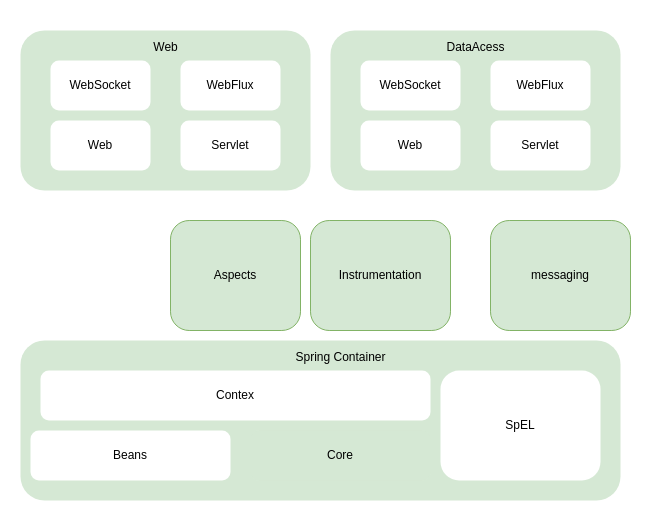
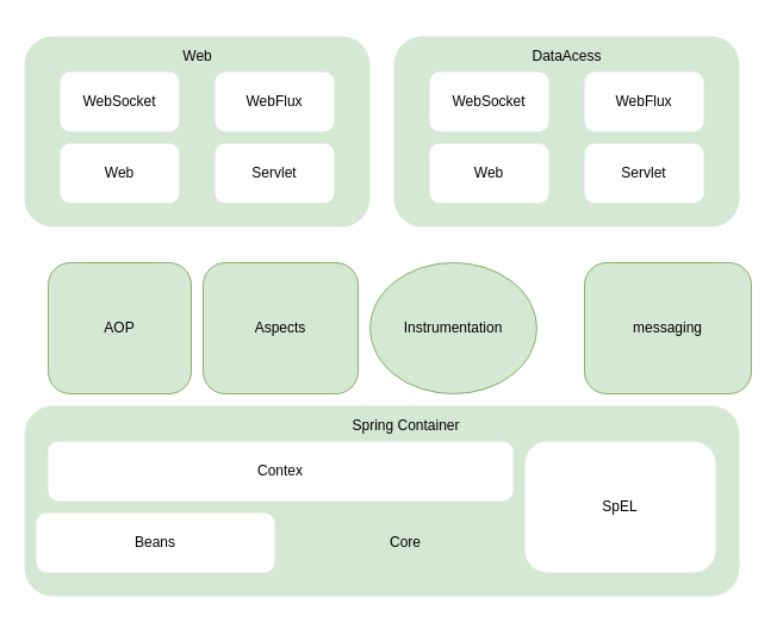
  <mxCell id="0" />
  <mxCell id="1" parent="0" />
  <mxCell id="2" value="&lt;p&gt;&lt;br&gt;&lt;/p&gt;" style="rounded=1;whiteSpace=wrap;html=1;fillColor=#d5e8d4;strokeColor=none;" vertex="1" parent="1"><mxGeometry x="20" y="340" width="600" height="160" as="geometry" /></mxCell>
  <mxCell id="3" value="&lt;p style=&quot;border-color: var(--border-color);&quot;&gt;Spring Container&lt;/p&gt;&lt;p style=&quot;border-color: var(--border-color);&quot;&gt;&lt;br style=&quot;border-color: var(--border-color);&quot;&gt;&lt;/p&gt;" style="text;html=1;align=center;verticalAlign=middle;resizable=0;points=[];autosize=1;strokeColor=none;fillColor=none;" vertex="1" parent="1"><mxGeometry x="285" y="330" width="110" height="80" as="geometry" /></mxCell>
  <mxCell id="4" value="&lt;p&gt;Beans&lt;/p&gt;" style="rounded=1;whiteSpace=wrap;html=1;strokeColor=none;arcSize=17;" vertex="1" parent="1"><mxGeometry x="30" y="430" width="200" height="50" as="geometry" /></mxCell>
  <mxCell id="5" value="&lt;p&gt;Core&lt;/p&gt;" style="rounded=1;whiteSpace=wrap;html=1;strokeColor=none;arcSize=17;fillColor=#d5e8d4;" vertex="1" parent="1"><mxGeometry x="250" y="430" width="180" height="50" as="geometry" /></mxCell>
  <mxCell id="6" value="&lt;p&gt;Contex&lt;/p&gt;" style="rounded=1;whiteSpace=wrap;html=1;strokeColor=none;arcSize=17;" vertex="1" parent="1"><mxGeometry x="40" y="370" width="390" height="50" as="geometry" /></mxCell>
  <mxCell id="7" value="&lt;p&gt;SpEL&lt;br&gt;&lt;/p&gt;" style="rounded=1;whiteSpace=wrap;html=1;strokeColor=none;arcSize=17;" vertex="1" parent="1"><mxGeometry x="440" y="370" width="160" height="110" as="geometry" /></mxCell>
+ <mxCell id="8" value="&lt;p&gt;AOP&lt;br&gt;&lt;/p&gt;" style="rounded=1;whiteSpace=wrap;html=1;strokeColor=#82b366;arcSize=17;fillColor=#d5e8d4;" vertex="1" parent="1"><mxGeometry x="40" y="220" width="120" height="110" as="geometry" /></mxCell>
  <mxCell id="9" value="&lt;p&gt;Aspects&lt;br&gt;&lt;/p&gt;" style="rounded=1;whiteSpace=wrap;html=1;strokeColor=#82b366;arcSize=17;fillColor=#d5e8d4;" vertex="1" parent="1"><mxGeometry x="170" y="220" width="130" height="110" as="geometry" /></mxCell>
- <mxCell id="10" value="&lt;p&gt;Instrumentation&lt;br&gt;&lt;/p&gt;" style="rounded=1;whiteSpace=wrap;html=1;strokeColor=#82b366;arcSize=17;fillColor=#d5e8d4;" vertex="1" parent="1"><mxGeometry x="310" y="220" width="140" height="110" as="geometry" /></mxCell>
+ <mxCell id="10" value="&lt;p&gt;Instrumentation&lt;br&gt;&lt;/p&gt;" style="ellipse;whiteSpace=wrap;html=1;strokeColor=#82b366;arcSize=17;fillColor=#d5e8d4;" vertex="1" parent="1"><mxGeometry x="310" y="220" width="140" height="110" as="geometry" /></mxCell>
  <mxCell id="11" value="&lt;p&gt;messaging&lt;br&gt;&lt;/p&gt;" style="rounded=1;whiteSpace=wrap;html=1;strokeColor=#82b366;arcSize=17;fillColor=#d5e8d4;" vertex="1" parent="1"><mxGeometry x="490" y="220" width="140" height="110" as="geometry" /></mxCell>
  <mxCell id="12" value="&lt;p&gt;&lt;br&gt;&lt;/p&gt;" style="rounded=1;whiteSpace=wrap;html=1;fillColor=#d5e8d4;strokeColor=none;" vertex="1" parent="1"><mxGeometry x="20" y="30" width="290" height="160" as="geometry" /></mxCell>
  <mxCell id="13" value="&lt;p&gt;Web&lt;/p&gt;" style="rounded=1;whiteSpace=wrap;html=1;strokeColor=none;arcSize=17;" vertex="1" parent="1"><mxGeometry x="50" y="120" width="100" height="50" as="geometry" /></mxCell>
  <mxCell id="14" value="&lt;p style=&quot;border-color: var(--border-color);&quot;&gt;Web&lt;/p&gt;&lt;p style=&quot;border-color: var(--border-color);&quot;&gt;&lt;br style=&quot;border-color: var(--border-color);&quot;&gt;&lt;/p&gt;" style="text;html=1;align=center;verticalAlign=middle;resizable=0;points=[];autosize=1;strokeColor=none;fillColor=none;" vertex="1" parent="1"><mxGeometry x="140" y="20" width="50" height="80" as="geometry" /></mxCell>
  <mxCell id="15" value="&lt;p&gt;WebSocket&lt;/p&gt;" style="rounded=1;whiteSpace=wrap;html=1;strokeColor=none;arcSize=17;" vertex="1" parent="1"><mxGeometry x="50" y="60" width="100" height="50" as="geometry" /></mxCell>
  <mxCell id="16" value="&lt;p&gt;WebFlux&lt;/p&gt;" style="rounded=1;whiteSpace=wrap;html=1;strokeColor=none;arcSize=17;" vertex="1" parent="1"><mxGeometry x="180" y="60" width="100" height="50" as="geometry" /></mxCell>
  <mxCell id="17" value="&lt;p&gt;Servlet&lt;/p&gt;" style="rounded=1;whiteSpace=wrap;html=1;strokeColor=none;arcSize=17;" vertex="1" parent="1"><mxGeometry x="180" y="120" width="100" height="50" as="geometry" /></mxCell>
  <mxCell id="18" value="&lt;p&gt;&lt;br&gt;&lt;/p&gt;" style="rounded=1;whiteSpace=wrap;html=1;fillColor=#d5e8d4;strokeColor=none;" vertex="1" parent="1"><mxGeometry x="330" y="30" width="290" height="160" as="geometry" /></mxCell>
  <mxCell id="19" value="&lt;p&gt;Web&lt;/p&gt;" style="rounded=1;whiteSpace=wrap;html=1;strokeColor=none;arcSize=17;" vertex="1" parent="1"><mxGeometry x="360" y="120" width="100" height="50" as="geometry" /></mxCell>
  <mxCell id="20" value="&lt;p style=&quot;border-color: var(--border-color);&quot;&gt;DataAcess&lt;/p&gt;&lt;p style=&quot;border-color: var(--border-color);&quot;&gt;&lt;br style=&quot;border-color: var(--border-color);&quot;&gt;&lt;/p&gt;" style="text;html=1;align=center;verticalAlign=middle;resizable=0;points=[];autosize=1;strokeColor=none;fillColor=none;" vertex="1" parent="1"><mxGeometry x="435" y="20" width="80" height="80" as="geometry" /></mxCell>
  <mxCell id="21" value="&lt;p&gt;WebSocket&lt;/p&gt;" style="rounded=1;whiteSpace=wrap;html=1;strokeColor=none;arcSize=17;" vertex="1" parent="1"><mxGeometry x="360" y="60" width="100" height="50" as="geometry" /></mxCell>
  <mxCell id="22" value="&lt;p&gt;WebFlux&lt;/p&gt;" style="rounded=1;whiteSpace=wrap;html=1;strokeColor=none;arcSize=17;" vertex="1" parent="1"><mxGeometry x="490" y="60" width="100" height="50" as="geometry" /></mxCell>
  <mxCell id="23" value="&lt;p&gt;Servlet&lt;/p&gt;" style="rounded=1;whiteSpace=wrap;html=1;strokeColor=none;arcSize=17;" vertex="1" parent="1"><mxGeometry x="490" y="120" width="100" height="50" as="geometry" /></mxCell>
